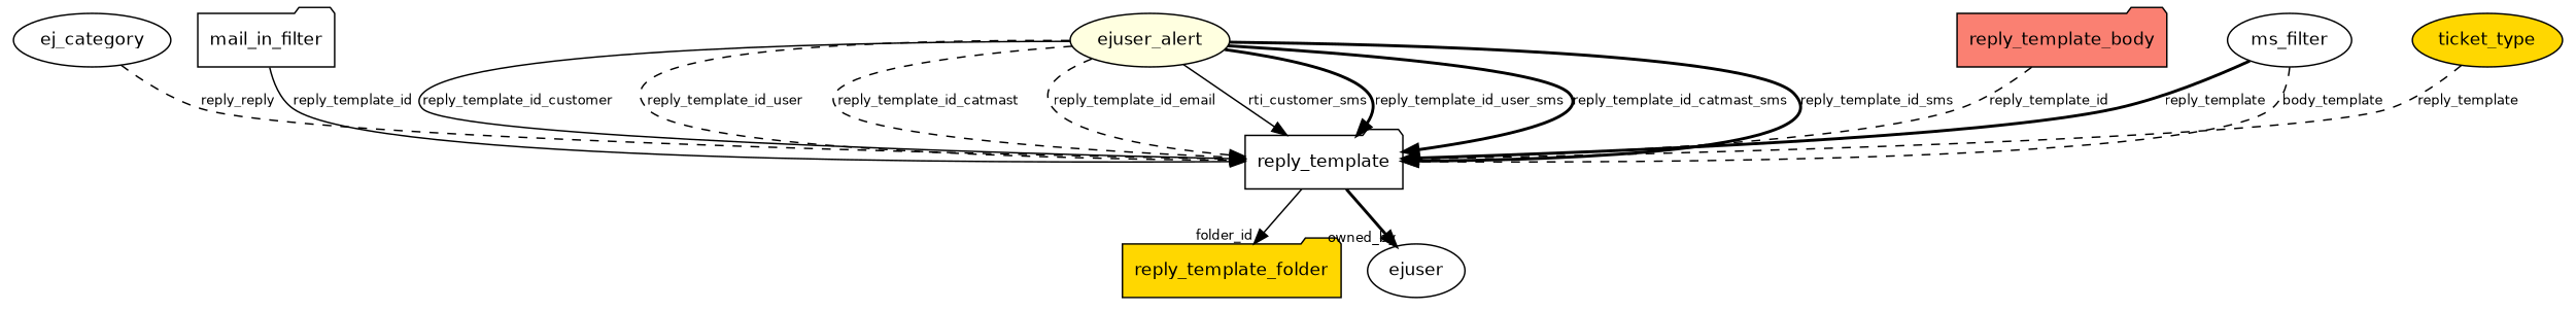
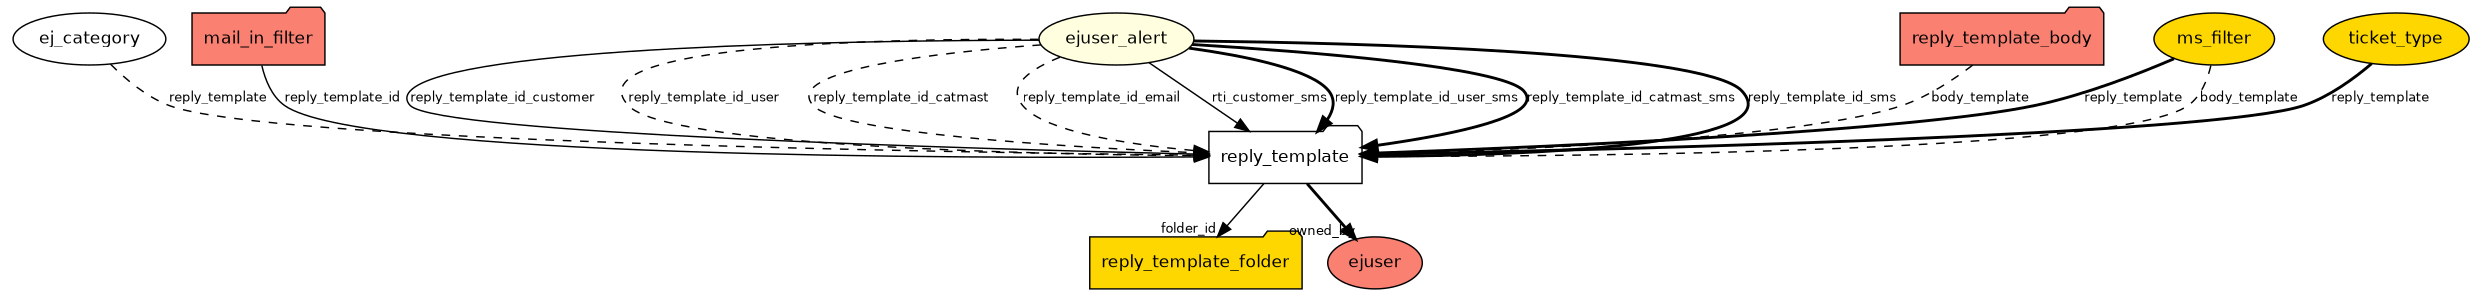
  digraph {
    node [fillcolor=white fontname=Helvetica fontsize=12 shape=ellipse style="rounded, filled,filled"]
    edge [fontname=Helvetica fontsize=9 style=dashed]
    reply_template [shape=folder]
    reply_template_folder [fillcolor=gold shape=folder]
-   ejuser
+   ejuser [fillcolor=salmon]
    ej_category
-   mail_in_filter [shape=folder]
+   mail_in_filter [fillcolor=salmon shape=folder]
    n6 [fillcolor=lightyellow label=ejuser_alert]
    reply_template_body [fillcolor=salmon shape=folder]
-   ms_filter
+   ms_filter [fillcolor=gold]
    ticket_type [fillcolor=gold]
    reply_template -> reply_template_folder [headlabel=folder_id style=solid]
    reply_template -> ejuser [headlabel=owned_by style=bold]
-   ej_category -> reply_template [label=reply_reply]
+   ej_category -> reply_template [label=reply_template]
    mail_in_filter -> reply_template [label=reply_template_id style=solid]
    n6 -> reply_template [label=reply_template_id_customer style=solid]
    n6 -> reply_template [label=reply_template_id_user]
    n6 -> reply_template [label=reply_template_id_catmast]
    n6 -> reply_template [label=reply_template_id_email]
    n6 -> reply_template [label=rti_customer_sms style=solid]
    n6 -> reply_template [label=reply_template_id_user_sms style=bold]
    n6 -> reply_template [label=reply_template_id_catmast_sms style=bold]
    n6 -> reply_template [label=reply_template_id_sms style=bold]
-   reply_template_body -> reply_template [label=reply_template_id]
+   reply_template_body -> reply_template [label=body_template]
    ms_filter -> reply_template [label=reply_template style=bold]
    ms_filter -> reply_template [label=body_template]
-   ticket_type -> reply_template [label=reply_template]
+   ticket_type -> reply_template [label=reply_template style=bold]
  }
